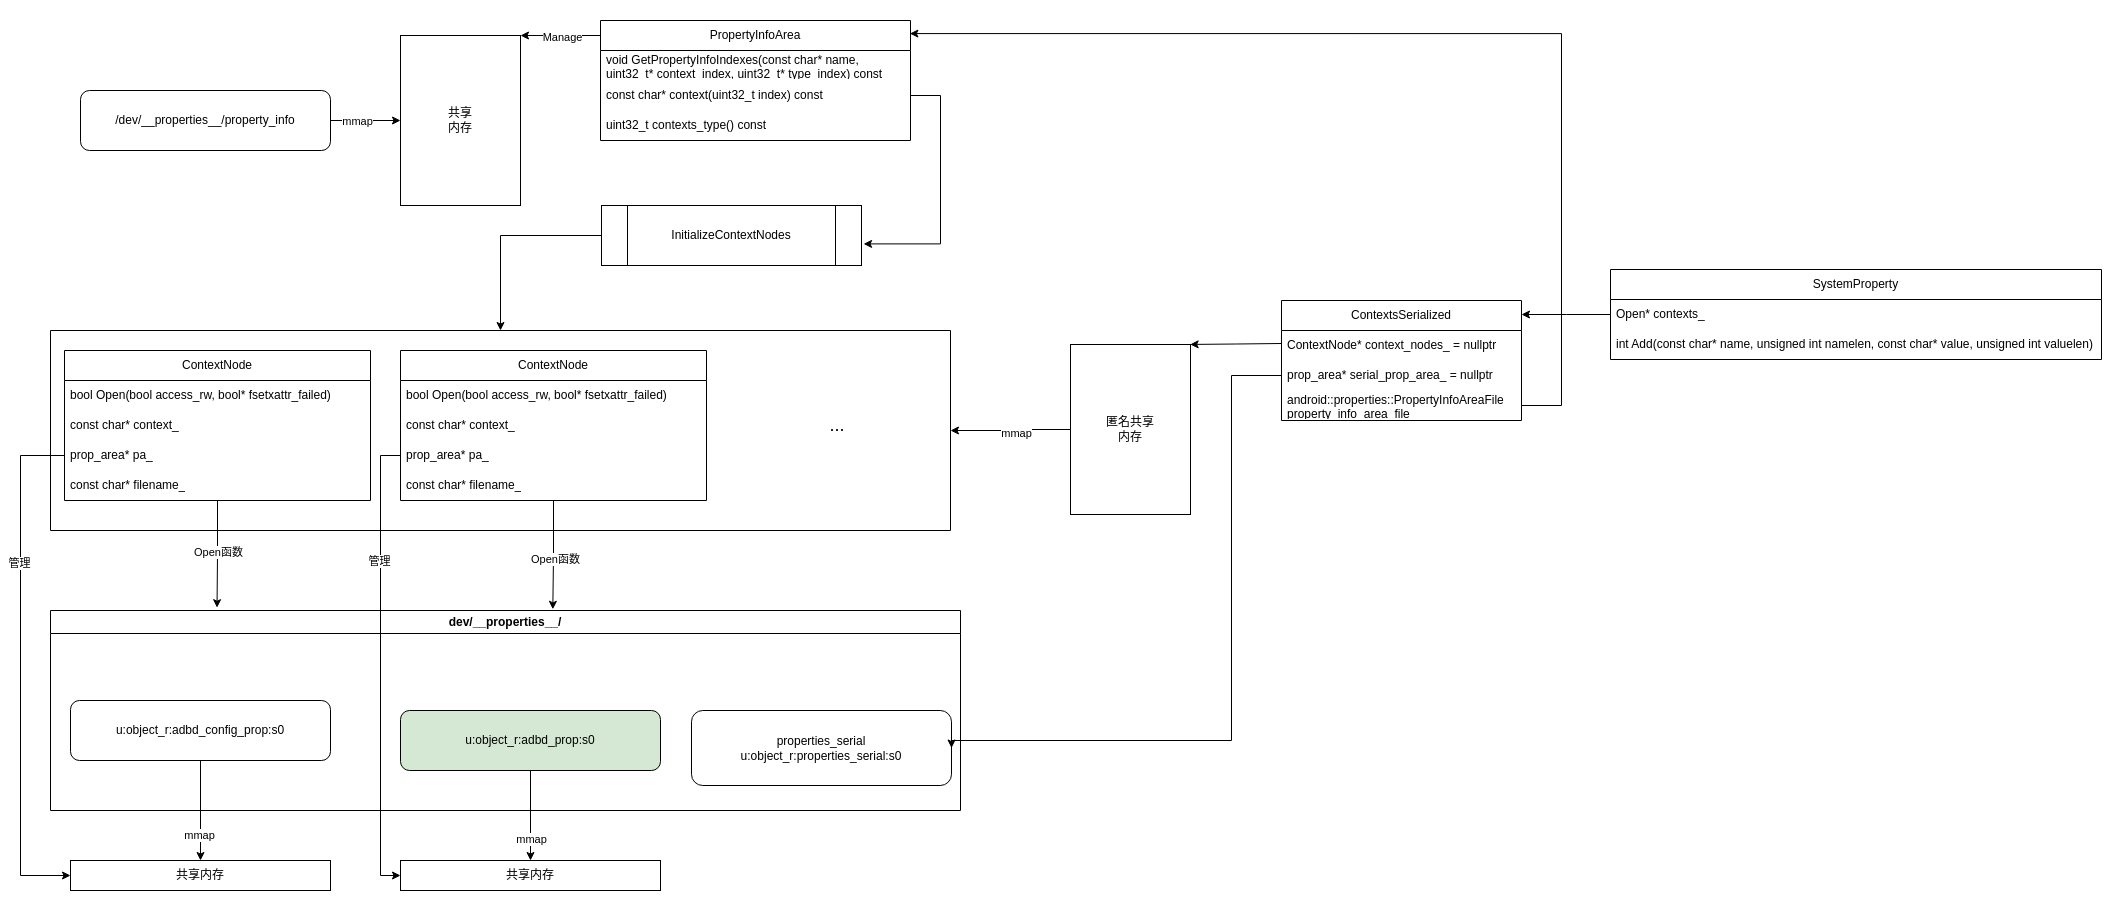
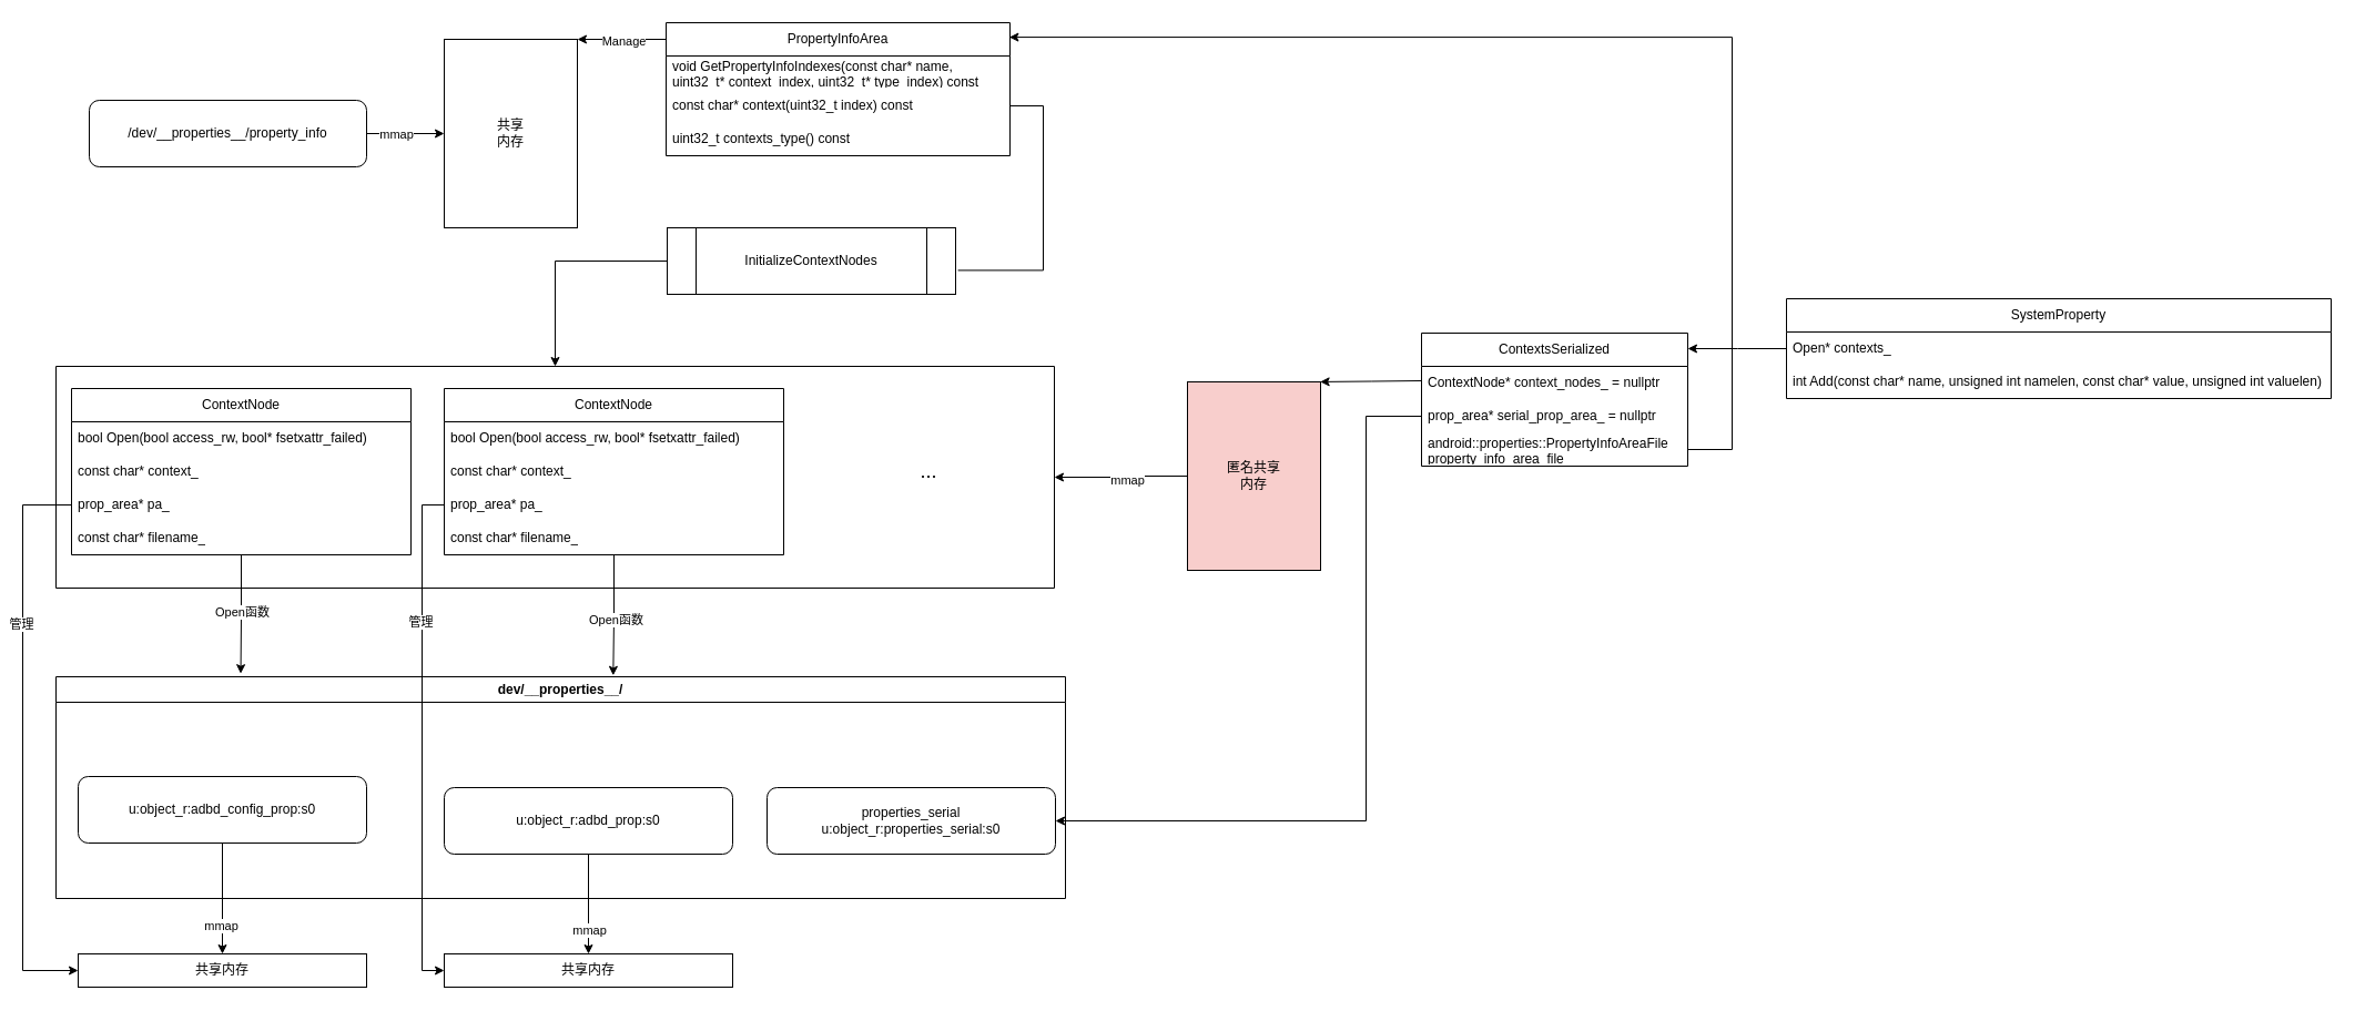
  <mxCell id="0" />
  <mxCell id="1" parent="0" />
  <mxCell id="2" style="edgeStyle=orthogonalEdgeStyle;rounded=0;orthogonalLoop=1;jettySize=auto;html=1;entryX=0;entryY=0.5;entryDx=0;entryDy=0;" edge="1" parent="1" source="4" target="5"><mxGeometry relative="1" as="geometry" /></mxCell>
  <mxCell id="3" value="mmap" style="edgeLabel;html=1;align=center;verticalAlign=middle;resizable=0;points=[];" vertex="1" connectable="0" parent="2"><mxGeometry x="0.224" y="-1" relative="1" as="geometry"><mxPoint x="-17" y="-1" as="offset" /></mxGeometry></mxCell>
  <mxCell id="4" value="/dev/__properties__/property_info" style="rounded=1;whiteSpace=wrap;html=1;" vertex="1" parent="1"><mxGeometry x="80" y="90" width="250" height="60" as="geometry" /></mxCell>
  <mxCell id="5" value="&lt;div&gt;共享&lt;/div&gt;内存" style="rounded=0;whiteSpace=wrap;html=1;" vertex="1" parent="1"><mxGeometry x="400" y="35" width="120" height="170" as="geometry" /></mxCell>
  <mxCell id="6" style="edgeStyle=orthogonalEdgeStyle;rounded=0;orthogonalLoop=1;jettySize=auto;html=1;entryX=1;entryY=0;entryDx=0;entryDy=0;" edge="1" parent="1" source="8" target="5"><mxGeometry relative="1" as="geometry"><Array as="points"><mxPoint x="620" y="35" /><mxPoint x="620" y="35" /></Array></mxGeometry></mxCell>
  <mxCell id="7" value="Manage" style="edgeLabel;html=1;align=center;verticalAlign=middle;resizable=0;points=[];" vertex="1" connectable="0" parent="6"><mxGeometry x="-0.018" y="1" relative="1" as="geometry"><mxPoint as="offset" /></mxGeometry></mxCell>
  <mxCell id="8" value="PropertyInfoArea" style="swimlane;fontStyle=0;childLayout=stackLayout;horizontal=1;startSize=30;horizontalStack=0;resizeParent=1;resizeParentMax=0;resizeLast=0;collapsible=1;marginBottom=0;whiteSpace=wrap;html=1;" vertex="1" parent="1"><mxGeometry x="600" y="20" width="310" height="120" as="geometry" /></mxCell>
  <mxCell id="9" value="void GetPropertyInfoIndexes(const char* name, uint32_t* context_index, uint32_t* type_index) const" style="text;strokeColor=none;fillColor=none;align=left;verticalAlign=middle;spacingLeft=4;spacingRight=4;overflow=hidden;points=[[0,0.5],[1,0.5]];portConstraint=eastwest;rotatable=0;whiteSpace=wrap;html=1;" vertex="1" parent="8"><mxGeometry y="30" width="310" height="30" as="geometry" /></mxCell>
  <mxCell id="10" value="const char* context(uint32_t index) const" style="text;strokeColor=none;fillColor=none;align=left;verticalAlign=middle;spacingLeft=4;spacingRight=4;overflow=hidden;points=[[0,0.5],[1,0.5]];portConstraint=eastwest;rotatable=0;whiteSpace=wrap;html=1;" vertex="1" parent="8"><mxGeometry y="60" width="310" height="30" as="geometry" /></mxCell>
  <mxCell id="11" value="uint32_t contexts_type() const" style="text;strokeColor=none;fillColor=none;align=left;verticalAlign=middle;spacingLeft=4;spacingRight=4;overflow=hidden;points=[[0,0.5],[1,0.5]];portConstraint=eastwest;rotatable=0;whiteSpace=wrap;html=1;" vertex="1" parent="8"><mxGeometry y="90" width="310" height="30" as="geometry" /></mxCell>
  <mxCell id="12" value="" style="swimlane;startSize=0;" vertex="1" parent="1"><mxGeometry x="50" y="330" width="900" height="200" as="geometry" /></mxCell>
  <mxCell id="13" value="ContextNode" style="swimlane;fontStyle=0;childLayout=stackLayout;horizontal=1;startSize=30;horizontalStack=0;resizeParent=1;resizeParentMax=0;resizeLast=0;collapsible=1;marginBottom=0;whiteSpace=wrap;html=1;" vertex="1" parent="12"><mxGeometry x="14" y="20" width="306" height="150" as="geometry" /></mxCell>
  <mxCell id="14" value="bool Open(bool access_rw, bool* fsetxattr_failed)" style="text;strokeColor=none;fillColor=none;align=left;verticalAlign=middle;spacingLeft=4;spacingRight=4;overflow=hidden;points=[[0,0.5],[1,0.5]];portConstraint=eastwest;rotatable=0;whiteSpace=wrap;html=1;" vertex="1" parent="13"><mxGeometry y="30" width="306" height="30" as="geometry" /></mxCell>
  <mxCell id="15" value="const char* context_" style="text;strokeColor=none;fillColor=none;align=left;verticalAlign=middle;spacingLeft=4;spacingRight=4;overflow=hidden;points=[[0,0.5],[1,0.5]];portConstraint=eastwest;rotatable=0;whiteSpace=wrap;html=1;" vertex="1" parent="13"><mxGeometry y="60" width="306" height="30" as="geometry" /></mxCell>
  <mxCell id="16" value="prop_area* pa_" style="text;strokeColor=none;fillColor=none;align=left;verticalAlign=middle;spacingLeft=4;spacingRight=4;overflow=hidden;points=[[0,0.5],[1,0.5]];portConstraint=eastwest;rotatable=0;whiteSpace=wrap;html=1;" vertex="1" parent="13"><mxGeometry y="90" width="306" height="30" as="geometry" /></mxCell>
  <mxCell id="17" value="const char* filename_" style="text;strokeColor=none;fillColor=none;align=left;verticalAlign=middle;spacingLeft=4;spacingRight=4;overflow=hidden;points=[[0,0.5],[1,0.5]];portConstraint=eastwest;rotatable=0;whiteSpace=wrap;html=1;" vertex="1" parent="13"><mxGeometry y="120" width="306" height="30" as="geometry" /></mxCell>
  <mxCell id="18" value="ContextNode" style="swimlane;fontStyle=0;childLayout=stackLayout;horizontal=1;startSize=30;horizontalStack=0;resizeParent=1;resizeParentMax=0;resizeLast=0;collapsible=1;marginBottom=0;whiteSpace=wrap;html=1;" vertex="1" parent="12"><mxGeometry x="350" y="20" width="306" height="150" as="geometry" /></mxCell>
  <mxCell id="19" value="bool Open(bool access_rw, bool* fsetxattr_failed)" style="text;strokeColor=none;fillColor=none;align=left;verticalAlign=middle;spacingLeft=4;spacingRight=4;overflow=hidden;points=[[0,0.5],[1,0.5]];portConstraint=eastwest;rotatable=0;whiteSpace=wrap;html=1;" vertex="1" parent="18"><mxGeometry y="30" width="306" height="30" as="geometry" /></mxCell>
  <mxCell id="20" value="const char* context_" style="text;strokeColor=none;fillColor=none;align=left;verticalAlign=middle;spacingLeft=4;spacingRight=4;overflow=hidden;points=[[0,0.5],[1,0.5]];portConstraint=eastwest;rotatable=0;whiteSpace=wrap;html=1;" vertex="1" parent="18"><mxGeometry y="60" width="306" height="30" as="geometry" /></mxCell>
  <mxCell id="21" value="prop_area* pa_" style="text;strokeColor=none;fillColor=none;align=left;verticalAlign=middle;spacingLeft=4;spacingRight=4;overflow=hidden;points=[[0,0.5],[1,0.5]];portConstraint=eastwest;rotatable=0;whiteSpace=wrap;html=1;" vertex="1" parent="18"><mxGeometry y="90" width="306" height="30" as="geometry" /></mxCell>
  <mxCell id="22" value="const char* filename_" style="text;strokeColor=none;fillColor=none;align=left;verticalAlign=middle;spacingLeft=4;spacingRight=4;overflow=hidden;points=[[0,0.5],[1,0.5]];portConstraint=eastwest;rotatable=0;whiteSpace=wrap;html=1;" vertex="1" parent="18"><mxGeometry y="120" width="306" height="30" as="geometry" /></mxCell>
  <mxCell id="23" value="&lt;font style=&quot;font-size: 18px;&quot;&gt;...&lt;/font&gt;" style="text;html=1;align=center;verticalAlign=middle;whiteSpace=wrap;rounded=0;" vertex="1" parent="12"><mxGeometry x="757" y="80" width="60" height="30" as="geometry" /></mxCell>
  <mxCell id="24" style="edgeStyle=orthogonalEdgeStyle;rounded=0;orthogonalLoop=1;jettySize=auto;html=1;entryX=0.5;entryY=0;entryDx=0;entryDy=0;" edge="1" parent="1" source="25" target="12"><mxGeometry relative="1" as="geometry"><Array as="points"><mxPoint x="500" y="235" /></Array></mxGeometry></mxCell>
  <mxCell id="25" value="InitializeContextNodes" style="shape=process;whiteSpace=wrap;html=1;backgroundOutline=1;" vertex="1" parent="1"><mxGeometry x="601" y="205" width="260" height="60" as="geometry" /></mxCell>
- <mxCell id="26" style="edgeStyle=orthogonalEdgeStyle;rounded=0;orthogonalLoop=1;jettySize=auto;html=1;entryX=1.008;entryY=0.64;entryDx=0;entryDy=0;entryPerimeter=0;" edge="1" parent="1" source="10" target="25"><mxGeometry relative="1" as="geometry"><Array as="points"><mxPoint x="940" y="95" /><mxPoint x="940" y="243" /></Array></mxGeometry></mxCell>
+ <mxCell id="26" style="edgeStyle=orthogonalEdgeStyle;rounded=0;orthogonalLoop=1;jettySize=auto;html=1;entryX=1.008;entryY=0.64;entryDx=0;entryDy=0;entryPerimeter=0;endArrow=none;" edge="1" parent="1" source="10" target="25"><mxGeometry relative="1" as="geometry"><Array as="points"><mxPoint x="940" y="95" /><mxPoint x="940" y="243" /></Array></mxGeometry></mxCell>
  <mxCell id="27" style="edgeStyle=orthogonalEdgeStyle;rounded=0;orthogonalLoop=1;jettySize=auto;html=1;entryX=1;entryY=0.5;entryDx=0;entryDy=0;" edge="1" parent="1" source="29" target="12"><mxGeometry relative="1" as="geometry" /></mxCell>
  <mxCell id="28" value="mmap" style="edgeLabel;html=1;align=center;verticalAlign=middle;resizable=0;points=[];" vertex="1" connectable="0" parent="27"><mxGeometry x="-0.084" y="3" relative="1" as="geometry"><mxPoint as="offset" /></mxGeometry></mxCell>
- <mxCell id="29" value="&lt;div&gt;匿名共享&lt;/div&gt;内存" style="rounded=0;whiteSpace=wrap;html=1;" vertex="1" parent="1"><mxGeometry x="1070" y="344" width="120" height="170" as="geometry" /></mxCell>
+ <mxCell id="29" value="&lt;div&gt;匿名共享&lt;/div&gt;内存" style="rounded=0;whiteSpace=wrap;html=1;fillColor=#f8cecc;" vertex="1" parent="1"><mxGeometry x="1070" y="344" width="120" height="170" as="geometry" /></mxCell>
  <mxCell id="30" value="dev/__properties__/" style="swimlane;whiteSpace=wrap;html=1;" vertex="1" parent="1"><mxGeometry x="50" y="610" width="910" height="200" as="geometry" /></mxCell>
  <mxCell id="31" value="u:object_r:adbd_config_prop:s0" style="rounded=1;whiteSpace=wrap;html=1;" vertex="1" parent="30"><mxGeometry x="20" y="90" width="260" height="60" as="geometry" /></mxCell>
- <mxCell id="32" value="u:object_r:adbd_prop:s0" style="rounded=1;whiteSpace=wrap;html=1;fillColor=#d5e8d4;" vertex="1" parent="30"><mxGeometry x="350" y="100" width="260" height="60" as="geometry" /></mxCell>
- <mxCell id="33" value="properties_serial&lt;div&gt;u:object_r:properties_serial:s0&lt;br&gt;&lt;/div&gt;" style="rounded=1;whiteSpace=wrap;html=1;" vertex="1" parent="30"><mxGeometry x="641" y="100" width="260" height="75" as="geometry" /></mxCell>
+ <mxCell id="32" value="u:object_r:adbd_prop:s0" style="rounded=1;whiteSpace=wrap;html=1;" vertex="1" parent="30"><mxGeometry x="350" y="100" width="260" height="60" as="geometry" /></mxCell>
+ <mxCell id="33" value="properties_serial&lt;div&gt;u:object_r:properties_serial:s0&lt;br&gt;&lt;/div&gt;" style="rounded=1;whiteSpace=wrap;html=1;" vertex="1" parent="30"><mxGeometry x="641" y="100" width="260" height="60" as="geometry" /></mxCell>
  <mxCell id="34" style="edgeStyle=orthogonalEdgeStyle;rounded=0;orthogonalLoop=1;jettySize=auto;html=1;entryX=0.183;entryY=-0.014;entryDx=0;entryDy=0;entryPerimeter=0;" edge="1" parent="1" source="13" target="30"><mxGeometry relative="1" as="geometry" /></mxCell>
  <mxCell id="35" value="Open函数" style="edgeLabel;html=1;align=center;verticalAlign=middle;resizable=0;points=[];" vertex="1" connectable="0" parent="34"><mxGeometry x="0.03" y="-3" relative="1" as="geometry"><mxPoint y="-1" as="offset" /></mxGeometry></mxCell>
  <mxCell id="36" style="edgeStyle=orthogonalEdgeStyle;rounded=0;orthogonalLoop=1;jettySize=auto;html=1;entryX=0.552;entryY=-0.006;entryDx=0;entryDy=0;entryPerimeter=0;" edge="1" parent="1" source="18" target="30"><mxGeometry relative="1" as="geometry" /></mxCell>
  <mxCell id="37" value="Open函数" style="edgeLabel;html=1;align=center;verticalAlign=middle;resizable=0;points=[];" vertex="1" connectable="0" parent="36"><mxGeometry x="0.082" y="2" relative="1" as="geometry"><mxPoint as="offset" /></mxGeometry></mxCell>
  <mxCell id="38" value="SystemProperty" style="swimlane;fontStyle=0;childLayout=stackLayout;horizontal=1;startSize=30;horizontalStack=0;resizeParent=1;resizeParentMax=0;resizeLast=0;collapsible=1;marginBottom=0;whiteSpace=wrap;html=1;" vertex="1" parent="1"><mxGeometry x="1610" y="269" width="491" height="90" as="geometry" /></mxCell>
  <mxCell id="39" value="Open* contexts_" style="text;strokeColor=none;fillColor=none;align=left;verticalAlign=middle;spacingLeft=4;spacingRight=4;overflow=hidden;points=[[0,0.5],[1,0.5]];portConstraint=eastwest;rotatable=0;whiteSpace=wrap;html=1;" vertex="1" parent="38"><mxGeometry y="30" width="491" height="30" as="geometry" /></mxCell>
  <mxCell id="40" value="int Add(const char* name, unsigned int namelen, const char* value, unsigned int valuelen)" style="text;strokeColor=none;fillColor=none;align=left;verticalAlign=middle;spacingLeft=4;spacingRight=4;overflow=hidden;points=[[0,0.5],[1,0.5]];portConstraint=eastwest;rotatable=0;whiteSpace=wrap;html=1;" vertex="1" parent="38"><mxGeometry y="60" width="491" height="30" as="geometry" /></mxCell>
  <mxCell id="41" value="ContextsSerialized" style="swimlane;fontStyle=0;childLayout=stackLayout;horizontal=1;startSize=30;horizontalStack=0;resizeParent=1;resizeParentMax=0;resizeLast=0;collapsible=1;marginBottom=0;whiteSpace=wrap;html=1;" vertex="1" parent="1"><mxGeometry x="1281" y="300" width="240" height="120" as="geometry" /></mxCell>
  <mxCell id="42" value="ContextNode* context_nodes_ = nullptr" style="text;strokeColor=none;fillColor=none;align=left;verticalAlign=middle;spacingLeft=4;spacingRight=4;overflow=hidden;points=[[0,0.5],[1,0.5]];portConstraint=eastwest;rotatable=0;whiteSpace=wrap;html=1;" vertex="1" parent="41"><mxGeometry y="30" width="240" height="30" as="geometry" /></mxCell>
  <mxCell id="43" value="prop_area* serial_prop_area_ = nullptr" style="text;strokeColor=none;fillColor=none;align=left;verticalAlign=middle;spacingLeft=4;spacingRight=4;overflow=hidden;points=[[0,0.5],[1,0.5]];portConstraint=eastwest;rotatable=0;whiteSpace=wrap;html=1;" vertex="1" parent="41"><mxGeometry y="60" width="240" height="30" as="geometry" /></mxCell>
  <mxCell id="44" value="android::properties::PropertyInfoAreaFile property_info_area_file_" style="text;strokeColor=none;fillColor=none;align=left;verticalAlign=middle;spacingLeft=4;spacingRight=4;overflow=hidden;points=[[0,0.5],[1,0.5]];portConstraint=eastwest;rotatable=0;whiteSpace=wrap;html=1;" vertex="1" parent="41"><mxGeometry y="90" width="240" height="30" as="geometry" /></mxCell>
  <mxCell id="45" style="edgeStyle=orthogonalEdgeStyle;rounded=0;orthogonalLoop=1;jettySize=auto;html=1;entryX=1;entryY=0.25;entryDx=0;entryDy=0;exitX=0;exitY=0.5;exitDx=0;exitDy=0;" edge="1" parent="1" source="39"><mxGeometry relative="1" as="geometry"><mxPoint x="1610" y="313.059" as="sourcePoint" /><mxPoint x="1521" y="314" as="targetPoint" /></mxGeometry></mxCell>
  <mxCell id="46" style="edgeStyle=orthogonalEdgeStyle;rounded=0;orthogonalLoop=1;jettySize=auto;html=1;entryX=0.997;entryY=0.082;entryDx=0;entryDy=0;entryPerimeter=0;" edge="1" parent="1"><mxGeometry relative="1" as="geometry"><mxPoint x="1281" y="343" as="sourcePoint" /><mxPoint x="1189.64" y="343.94" as="targetPoint" /></mxGeometry></mxCell>
  <mxCell id="47" value="共享内存" style="rounded=0;whiteSpace=wrap;html=1;" vertex="1" parent="1"><mxGeometry x="70" y="860" width="260" height="30" as="geometry" /></mxCell>
  <mxCell id="48" value="共享内存" style="rounded=0;whiteSpace=wrap;html=1;" vertex="1" parent="1"><mxGeometry x="400" y="860" width="260" height="30" as="geometry" /></mxCell>
  <mxCell id="49" style="edgeStyle=orthogonalEdgeStyle;rounded=0;orthogonalLoop=1;jettySize=auto;html=1;entryX=0.5;entryY=0;entryDx=0;entryDy=0;" edge="1" parent="1" source="31" target="47"><mxGeometry relative="1" as="geometry" /></mxCell>
  <mxCell id="50" value="mmap" style="edgeLabel;html=1;align=center;verticalAlign=middle;resizable=0;points=[];" vertex="1" connectable="0" parent="49"><mxGeometry x="0.48" y="-2" relative="1" as="geometry"><mxPoint as="offset" /></mxGeometry></mxCell>
  <mxCell id="51" style="edgeStyle=orthogonalEdgeStyle;rounded=0;orthogonalLoop=1;jettySize=auto;html=1;entryX=0.5;entryY=0;entryDx=0;entryDy=0;" edge="1" parent="1" source="32" target="48"><mxGeometry relative="1" as="geometry" /></mxCell>
  <mxCell id="52" value="mmap" style="edgeLabel;html=1;align=center;verticalAlign=middle;resizable=0;points=[];" vertex="1" connectable="0" parent="51"><mxGeometry x="0.511" relative="1" as="geometry"><mxPoint as="offset" /></mxGeometry></mxCell>
  <mxCell id="53" style="edgeStyle=orthogonalEdgeStyle;rounded=0;orthogonalLoop=1;jettySize=auto;html=1;entryX=0;entryY=0.5;entryDx=0;entryDy=0;" edge="1" parent="1" source="21" target="48"><mxGeometry relative="1" as="geometry" /></mxCell>
  <mxCell id="54" value="管理" style="edgeLabel;html=1;align=center;verticalAlign=middle;resizable=0;points=[];" vertex="1" connectable="0" parent="53"><mxGeometry x="-0.458" y="-2" relative="1" as="geometry"><mxPoint as="offset" /></mxGeometry></mxCell>
  <mxCell id="55" style="edgeStyle=orthogonalEdgeStyle;rounded=0;orthogonalLoop=1;jettySize=auto;html=1;entryX=0;entryY=0.5;entryDx=0;entryDy=0;" edge="1" parent="1" source="16" target="47"><mxGeometry relative="1" as="geometry"><Array as="points"><mxPoint x="20" y="455" /><mxPoint x="20" y="875" /></Array></mxGeometry></mxCell>
  <mxCell id="56" value="管理" style="edgeLabel;html=1;align=center;verticalAlign=middle;resizable=0;points=[];" vertex="1" connectable="0" parent="55"><mxGeometry x="-0.412" y="-2" relative="1" as="geometry"><mxPoint as="offset" /></mxGeometry></mxCell>
  <mxCell id="57" style="edgeStyle=orthogonalEdgeStyle;rounded=0;orthogonalLoop=1;jettySize=auto;html=1;entryX=1;entryY=0.5;entryDx=0;entryDy=0;" edge="1" parent="1" source="43" target="33"><mxGeometry relative="1" as="geometry"><Array as="points"><mxPoint x="1231" y="375" /><mxPoint x="1231" y="740" /></Array></mxGeometry></mxCell>
  <mxCell id="58" style="edgeStyle=orthogonalEdgeStyle;rounded=0;orthogonalLoop=1;jettySize=auto;html=1;entryX=0.998;entryY=0.109;entryDx=0;entryDy=0;entryPerimeter=0;" edge="1" parent="1" source="44" target="8"><mxGeometry relative="1" as="geometry"><mxPoint x="1495.18" y="33.05" as="targetPoint" /><Array as="points"><mxPoint x="1561" y="405" /><mxPoint x="1561" y="33" /></Array></mxGeometry></mxCell>
